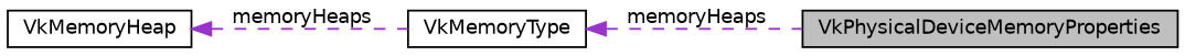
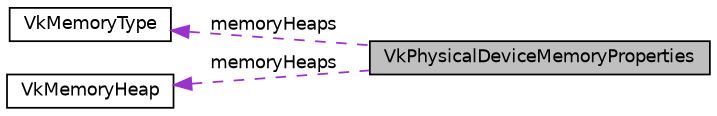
  digraph {
    rankdir=LR
    node [color=black fillcolor=white fontname=Helvetica fontsize=10 shape=record style=filled]
    edge [color=darkorchid3 dir=back fontname=Helvetica fontsize=10 labelfontname=Helvetica labelfontsize=10 style=dashed]
    n1 [fillcolor=grey75 fontcolor=black height=0.2 label=VkPhysicalDeviceMemoryProperties width=0.4]
    n2 [height=0.2 label=VkMemoryType width=0.4]
    n3 [height=0.2 label=VkMemoryHeap width=0.4]
    n2 -> n1 [label=" memoryHeaps"]
-   n3 -> n2 [label=" memoryHeaps"]
+   n3 -> n1 [label=" memoryHeaps"]
  }
